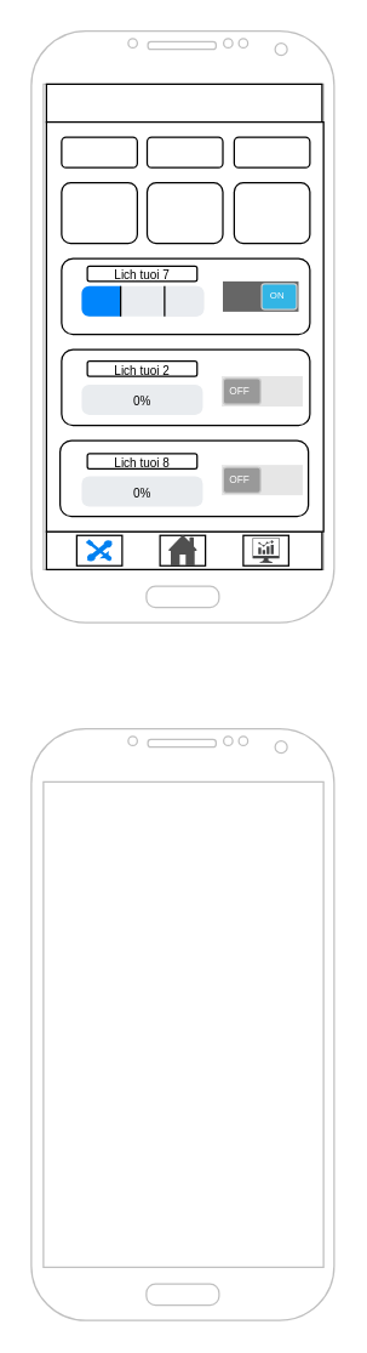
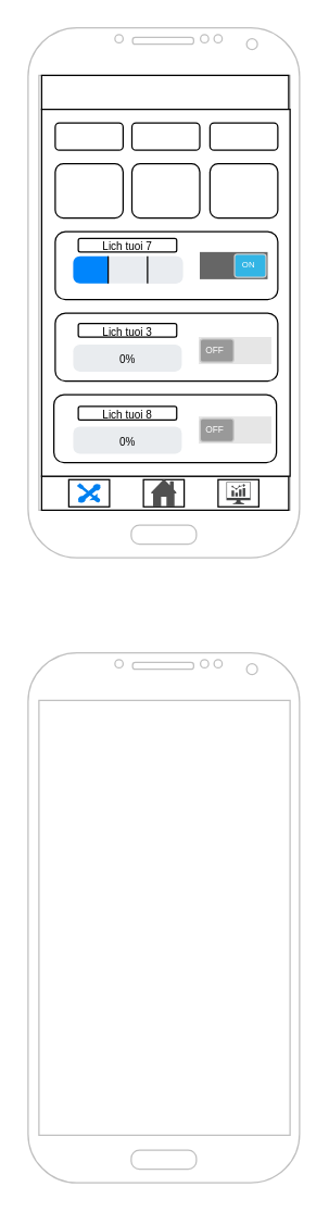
  <mxCell id="0" />
  <mxCell id="1" parent="0" />
  <mxCell id="2" value="" style="verticalLabelPosition=bottom;verticalAlign=top;html=1;shadow=0;dashed=0;strokeWidth=1;shape=mxgraph.android.phone2;strokeColor=#c0c0c0;" vertex="1" parent="1"><mxGeometry x="20" y="20" width="200" height="390" as="geometry" /></mxCell>
  <mxCell id="3" value="" style="verticalLabelPosition=bottom;verticalAlign=top;html=1;shadow=0;dashed=0;strokeWidth=1;shape=mxgraph.android.phone2;strokeColor=#c0c0c0;" vertex="1" parent="1"><mxGeometry x="20" y="480" width="200" height="390" as="geometry" /></mxCell>
  <mxCell id="4" value="" style="rounded=0;whiteSpace=wrap;html=1;" vertex="1" parent="1"><mxGeometry x="30" y="55" width="182" height="25" as="geometry" /></mxCell>
  <mxCell id="5" value="" style="rounded=0;whiteSpace=wrap;html=1;" vertex="1" parent="1"><mxGeometry x="30" y="350" width="182" height="25" as="geometry" /></mxCell>
  <mxCell id="6" value="" style="rounded=0;whiteSpace=wrap;html=1;" vertex="1" parent="1"><mxGeometry x="50" y="352.5" width="30" height="20" as="geometry" /></mxCell>
  <mxCell id="7" value="" style="rounded=0;whiteSpace=wrap;html=1;" vertex="1" parent="1"><mxGeometry x="105" y="352.5" width="30" height="20" as="geometry" /></mxCell>
  <mxCell id="8" value="" style="rounded=0;whiteSpace=wrap;html=1;" vertex="1" parent="1"><mxGeometry x="160" y="352.5" width="30" height="20" as="geometry" /></mxCell>
  <mxCell id="9" value="" style="sketch=0;pointerEvents=1;shadow=0;dashed=0;html=1;strokeColor=none;fillColor=#505050;labelPosition=center;verticalLabelPosition=bottom;verticalAlign=top;outlineConnect=0;align=center;shape=mxgraph.office.concepts.home;" vertex="1" parent="1"><mxGeometry x="110.5" y="352.35" width="19" height="20" as="geometry" /></mxCell>
  <mxCell id="10" value="" style="html=1;verticalLabelPosition=bottom;align=center;labelBackgroundColor=#ffffff;verticalAlign=top;strokeWidth=2;strokeColor=#0080F0;shadow=0;dashed=0;shape=mxgraph.ios7.icons.tools;pointerEvents=1" vertex="1" parent="1"><mxGeometry x="57.5" y="356.4" width="15" height="12.2" as="geometry" /></mxCell>
  <mxCell id="11" value="" style="sketch=0;pointerEvents=1;shadow=0;dashed=0;html=1;strokeColor=none;fillColor=#434445;aspect=fixed;labelPosition=center;verticalLabelPosition=bottom;verticalAlign=top;align=center;outlineConnect=0;shape=mxgraph.vvd.nsx_dashboard;" vertex="1" parent="1"><mxGeometry x="166.13" y="354.1" width="17.74" height="16.5" as="geometry" /></mxCell>
  <mxCell id="12" value="" style="rounded=0;whiteSpace=wrap;html=1;" vertex="1" parent="1"><mxGeometry x="30" y="80" width="183" height="270" as="geometry" /></mxCell>
  <mxCell id="13" value="" style="rounded=1;whiteSpace=wrap;html=1;" vertex="1" parent="1"><mxGeometry x="40" y="90" width="50" height="20" as="geometry" /></mxCell>
  <mxCell id="14" value="" style="rounded=1;whiteSpace=wrap;html=1;" vertex="1" parent="1"><mxGeometry x="96.5" y="90" width="50" height="20" as="geometry" /></mxCell>
  <mxCell id="15" value="" style="rounded=1;whiteSpace=wrap;html=1;" vertex="1" parent="1"><mxGeometry x="154" y="90" width="50" height="20" as="geometry" /></mxCell>
  <mxCell id="16" value="" style="rounded=1;whiteSpace=wrap;html=1;" vertex="1" parent="1"><mxGeometry x="40" y="120" width="50" height="40" as="geometry" /></mxCell>
  <mxCell id="17" value="" style="rounded=1;whiteSpace=wrap;html=1;" vertex="1" parent="1"><mxGeometry x="96.5" y="120" width="50" height="40" as="geometry" /></mxCell>
  <mxCell id="18" value="" style="rounded=1;whiteSpace=wrap;html=1;" vertex="1" parent="1"><mxGeometry x="154" y="120" width="50" height="40" as="geometry" /></mxCell>
  <mxCell id="19" value="" style="rounded=1;whiteSpace=wrap;html=1;" vertex="1" parent="1"><mxGeometry x="40" y="170" width="164" height="50" as="geometry" /></mxCell>
  <mxCell id="20" value="" style="rounded=1;whiteSpace=wrap;html=1;" vertex="1" parent="1"><mxGeometry x="40" y="230" width="164" height="50" as="geometry" /></mxCell>
  <mxCell id="21" value="" style="rounded=1;whiteSpace=wrap;html=1;" vertex="1" parent="1"><mxGeometry x="39" y="290" width="164" height="50" as="geometry" /></mxCell>
  <mxCell id="22" value="" style="verticalLabelPosition=bottom;verticalAlign=top;html=1;shadow=0;dashed=0;strokeWidth=1;shape=mxgraph.android.switch_on;fillColor=#666666;sketch=0;" vertex="1" parent="1"><mxGeometry x="146.5" y="185" width="50" height="20" as="geometry" /></mxCell>
  <mxCell id="23" value="" style="verticalLabelPosition=bottom;verticalAlign=top;html=1;shadow=0;dashed=0;strokeWidth=1;shape=mxgraph.android.switch_off;fillColor=#E6E6E6;sketch=0;" vertex="1" parent="1"><mxGeometry x="145.75" y="306" width="53.5" height="20" as="geometry" /></mxCell>
  <mxCell id="24" value="&lt;span style=&quot;font-size: 8px;&quot;&gt;Lich tuoi 7&lt;/span&gt;" style="rounded=1;whiteSpace=wrap;html=1;" vertex="1" parent="1"><mxGeometry x="57" y="175" width="72.5" height="10" as="geometry" /></mxCell>
  <mxCell id="25" value="" style="html=1;shadow=0;dashed=0;shape=mxgraph.bootstrap.rrect;rSize=5;fillColor=#e9ecf0;strokeColor=none;labelBorderColor=none;" vertex="1" parent="1"><mxGeometry x="53.25" y="188" width="80.75" height="20" as="geometry" /></mxCell>
  <mxCell id="26" value="" style="html=1;shadow=0;dashed=0;shape=mxgraph.bootstrap.leftButton;rSize=5;fillColor=#0085FC;strokeColor=none;fontColor=#ffffff;resizeHeight=1;" vertex="1" parent="25"><mxGeometry width="26" height="20" relative="1" as="geometry" /></mxCell>
  <mxCell id="27" value="" style="html=1;shadow=0;dashed=0;shape=mxgraph.bootstrap.leftButton;rSize=5;fillColor=#e9ecf0;strokeColor=none;fontColor=#ffffff;resizeHeight=1;rotation=-180;" vertex="1" parent="25"><mxGeometry x="54.75" width="26" height="20" as="geometry" /></mxCell>
  <mxCell id="28" value="" style="endArrow=none;html=1;rounded=0;" edge="1" parent="25"><mxGeometry width="50" height="50" relative="1" as="geometry"><mxPoint x="54.75" y="20" as="sourcePoint" /><mxPoint x="54.75" as="targetPoint" /></mxGeometry></mxCell>
  <mxCell id="29" value="" style="endArrow=none;html=1;rounded=0;" edge="1" parent="25"><mxGeometry width="50" height="50" relative="1" as="geometry"><mxPoint x="25.75" y="20" as="sourcePoint" /><mxPoint x="25.75" as="targetPoint" /></mxGeometry></mxCell>
- <mxCell id="30" value="&lt;font style=&quot;font-size: 8px;&quot;&gt;Lich tuoi 2&lt;/font&gt;" style="rounded=1;whiteSpace=wrap;html=1;" vertex="1" parent="1"><mxGeometry x="57" y="237.5" width="72.5" height="10" as="geometry" /></mxCell>
+ <mxCell id="30" value="&lt;font style=&quot;font-size: 8px;&quot;&gt;Lich tuoi 3&lt;/font&gt;" style="rounded=1;whiteSpace=wrap;html=1;" vertex="1" parent="1"><mxGeometry x="57" y="237.5" width="72.5" height="10" as="geometry" /></mxCell>
  <mxCell id="31" value="&lt;font style=&quot;font-size: 8px;&quot;&gt;Lich tuoi 8&lt;/font&gt;" style="rounded=1;whiteSpace=wrap;html=1;" vertex="1" parent="1"><mxGeometry x="57" y="298.5" width="72.5" height="10" as="geometry" /></mxCell>
  <mxCell id="32" value="&lt;font style=&quot;font-size: 8px;&quot;&gt;0%&lt;/font&gt;" style="html=1;shadow=0;dashed=0;shape=mxgraph.bootstrap.rrect;rSize=5;fillColor=#E9ECEF;strokeColor=none;" vertex="1" parent="1"><mxGeometry x="53.25" y="313.5" width="80" height="20" as="geometry" /></mxCell>
  <mxCell id="33" value="&lt;font style=&quot;font-size: 8px;&quot;&gt;0%&lt;/font&gt;" style="html=1;shadow=0;dashed=0;shape=mxgraph.bootstrap.rrect;rSize=5;fillColor=#E9ECEF;strokeColor=none;" vertex="1" parent="1"><mxGeometry x="53.25" y="253" width="80" height="20" as="geometry" /></mxCell>
  <mxCell id="34" value="" style="verticalLabelPosition=bottom;verticalAlign=top;html=1;shadow=0;dashed=0;strokeWidth=1;shape=mxgraph.android.switch_off;fillColor=#E6E6E6;sketch=0;" vertex="1" parent="1"><mxGeometry x="145.75" y="247.5" width="53.5" height="20" as="geometry" /></mxCell>
